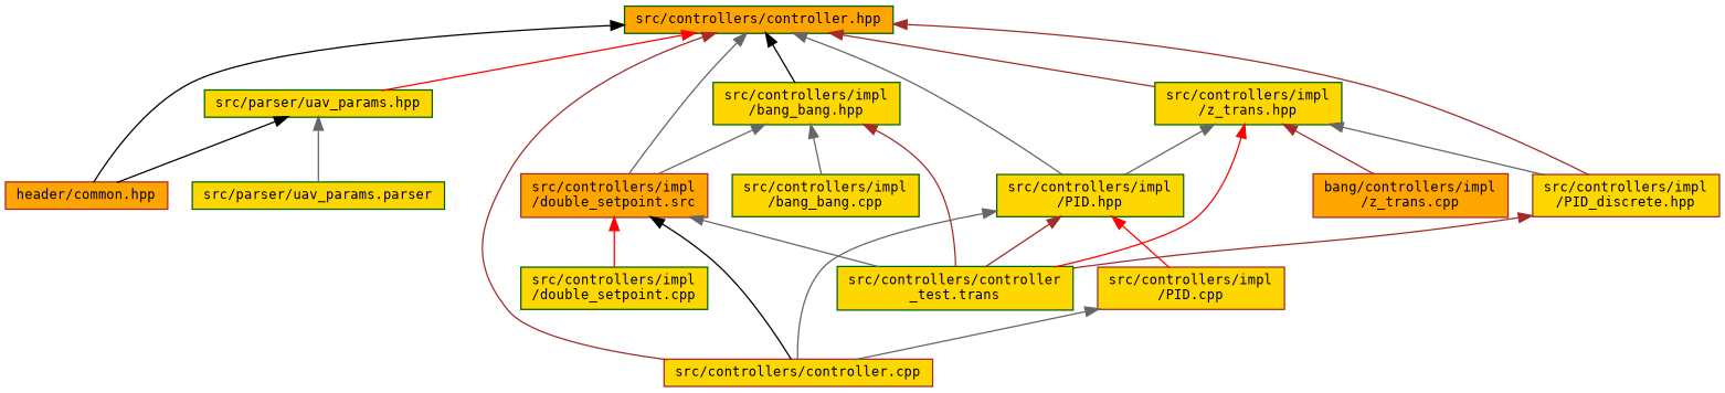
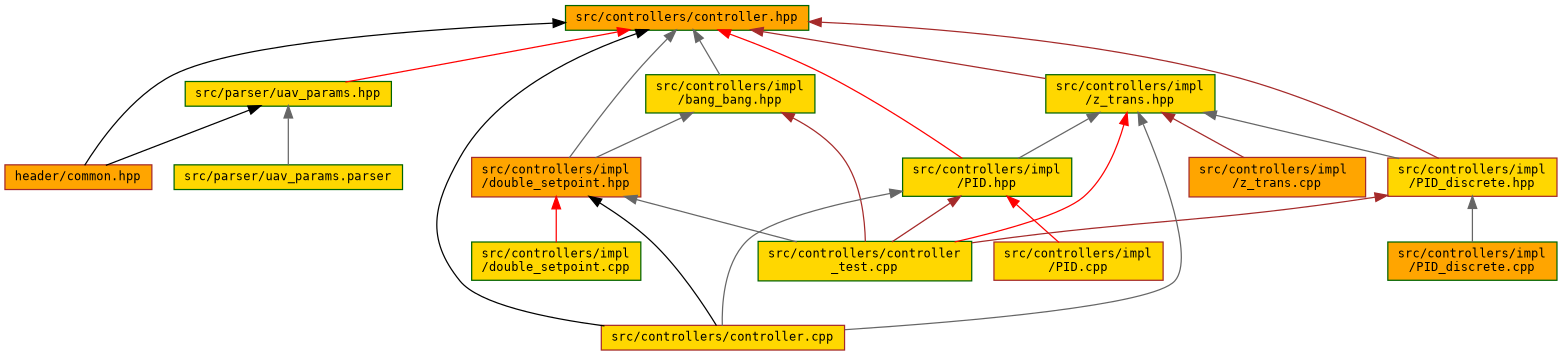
  digraph {
    fontname="DejaVu Sans Mono"
    node [color=darkgreen fillcolor=gold fontname="DejaVu Sans Mono" fontsize=10 shape=record style=filled]
    edge [color=gray40 dir=back fontname="DejaVu Sans Mono" fontsize=10 labelfontname=Helvetica labelfontsize=10 style=solid]
    n1 [fillcolor=orange fontcolor=black height=0.2 label="src/controllers/controller.hpp" width=0.4]
    n2 [color=brown fillcolor=orange height=0.2 label="header/common.hpp" width=0.4]
    n3 [color=brown height=0.2 label="src/controllers/controller.cpp" width=0.4]
    n4 [height=0.2 label="src/controllers/impl\l/bang_bang.hpp" width=0.4]
-   n5 [color=brown fillcolor=orange height=0.2 label="src/controllers/impl\l/double_setpoint.src" width=0.4]
+   n5 [color=brown fillcolor=orange height=0.2 label="src/controllers/impl\l/double_setpoint.hpp" width=0.4]
    n6 [height=0.2 label="src/controllers/impl\l/PID.hpp" width=0.4]
    n7 [color=brown height=0.2 label="src/controllers/impl\l/PID_discrete.hpp" width=0.4]
    n8 [height=0.2 label="src/controllers/impl\l/z_trans.hpp" width=0.4]
    n9 [height=0.2 label="src/parser/uav_params.hpp" width=0.4]
-   n10 [height=0.2 label="src/controllers/controller\l_test.trans" width=0.4]
-   n11 [height=0.2 label="src/controllers/impl\l/bang_bang.cpp" width=0.4]
+   n10 [height=0.2 label="src/controllers/controller\l_test.cpp" width=0.4]
    n12 [height=0.2 label="src/controllers/impl\l/double_setpoint.cpp" width=0.4]
    n13 [color=brown height=0.2 label="src/controllers/impl\l/PID.cpp" width=0.4]
-   n15 [color=brown fillcolor=orange height=0.2 label="bang/controllers/impl\l/z_trans.cpp" width=0.4]
+   n14 [fillcolor=orange height=0.2 label="src/controllers/impl\l/PID_discrete.cpp" width=0.4]
+   n15 [color=brown fillcolor=orange height=0.2 label="src/controllers/impl\l/z_trans.cpp" width=0.4]
    n16 [height=0.2 label="src/parser/uav_params.parser" width=0.4]
    n1 -> n2 [color=black]
-   n1 -> n3 [color=brown]
-   n1 -> n4 [color=black]
+   n1 -> n3 [color=black]
+   n1 -> n4
    n1 -> n5
-   n1 -> n6
+   n1 -> n6 [color=red]
    n1 -> n7 [color=brown]
    n1 -> n8 [color=brown]
    n1 -> n9 [color=red]
    n4 -> n5
    n4 -> n10 [color=brown]
-   n4 -> n11
    n5 -> n3 [color=black]
    n5 -> n10
    n5 -> n12 [color=red]
    n6 -> n3
    n6 -> n10 [color=brown]
    n6 -> n13 [color=red]
    n7 -> n10 [color=brown]
-   n13 -> n3
+   n7 -> n14
+   n8 -> n3
    n8 -> n6
    n8 -> n7
    n8 -> n10 [color=red]
    n8 -> n15 [color=brown]
    n9 -> n2 [color=black]
    n9 -> n16
  }
